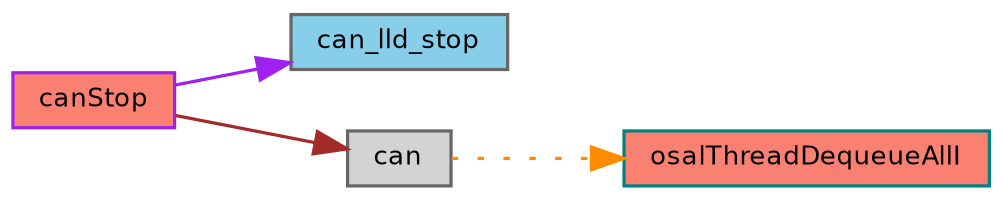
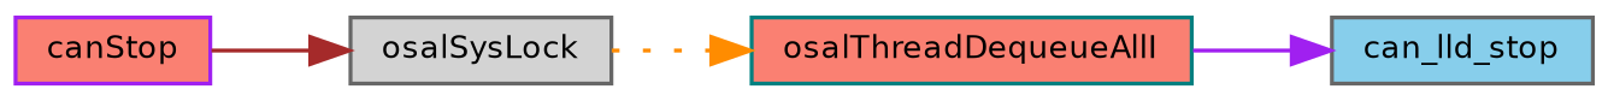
  digraph {
    rankdir=LR
    node [color=gray40 fillcolor=salmon fontname=Helvetica fontsize=8 shape=record style=filled]
    edge [fontname=Helvetica fontsize=8 labelfontname=Helvetica labelfontsize=8 style=solid]
    n1 [color=purple fontcolor=black height=0.2 label=canStop width=0.4]
    n2 [fillcolor=skyblue height=0.2 label=can_lld_stop width=0.4]
-   n3 [fillcolor=lightgrey height=0.2 label=can width=0.4]
+   n3 [fillcolor=lightgrey height=0.2 label=osalSysLock width=0.4]
    n4 [color=teal height=0.2 label=osalThreadDequeueAllI width=0.4]
-   n1 -> n2 [color=purple]
+   n4 -> n2 [color=purple]
    n1 -> n3 [color=brown]
    n3 -> n4 [color=darkorange style=dotted]
  }
